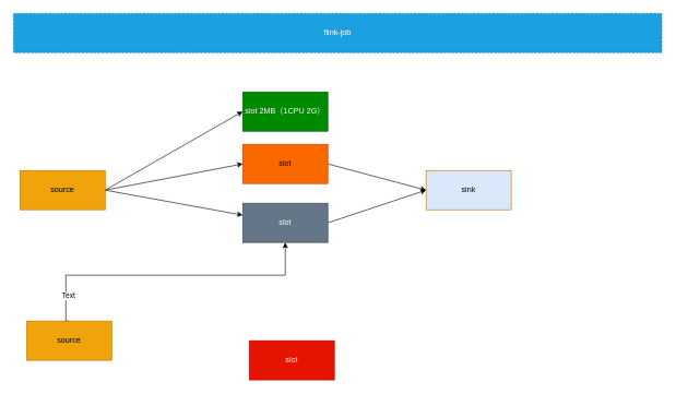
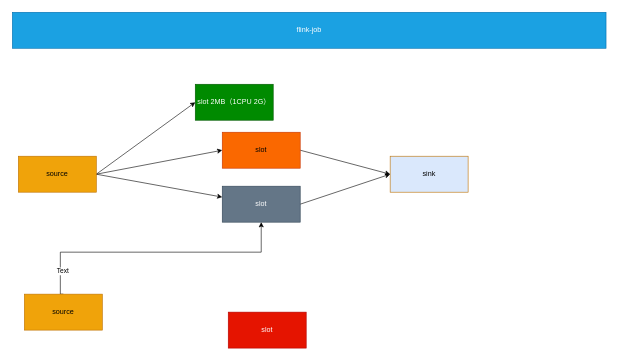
  <mxCell id="0" />
  <mxCell id="1" parent="0" />
- <mxCell id="2" value="flink-job" style="rounded=0;whiteSpace=wrap;html=1;fillColor=#1ba1e2;fontColor=#ffffff;strokeColor=#006EAF;dashed=1;" vertex="1" parent="1"><mxGeometry x="20" y="20" width="990" height="60" as="geometry" /></mxCell>
+ <mxCell id="2" value="flink-job" style="rounded=0;whiteSpace=wrap;html=1;fillColor=#1ba1e2;fontColor=#ffffff;strokeColor=#006EAF;" vertex="1" parent="1"><mxGeometry x="20" y="20" width="990" height="60" as="geometry" /></mxCell>
  <mxCell id="3" style="rounded=0;orthogonalLoop=1;jettySize=auto;html=1;exitX=1;exitY=0.5;exitDx=0;exitDy=0;entryX=0;entryY=0.5;entryDx=0;entryDy=0;" edge="1" parent="1" source="6" target="7"><mxGeometry relative="1" as="geometry" /></mxCell>
  <mxCell id="4" style="rounded=0;orthogonalLoop=1;jettySize=auto;html=1;exitX=1;exitY=0.5;exitDx=0;exitDy=0;entryX=0;entryY=0.5;entryDx=0;entryDy=0;" edge="1" parent="1" source="6" target="10"><mxGeometry relative="1" as="geometry" /></mxCell>
  <mxCell id="5" style="rounded=0;orthogonalLoop=1;jettySize=auto;html=1;exitX=1;exitY=0.5;exitDx=0;exitDy=0;" edge="1" parent="1" source="6" target="12"><mxGeometry relative="1" as="geometry" /></mxCell>
  <mxCell id="6" value="source" style="rounded=0;whiteSpace=wrap;html=1;fillColor=#f0a30a;fontColor=#000000;strokeColor=#BD7000;" vertex="1" parent="1"><mxGeometry x="30" y="260" width="130" height="60" as="geometry" /></mxCell>
- <mxCell id="7" value="slot 2MB（1CPU 2G）" style="rounded=0;whiteSpace=wrap;html=1;fillColor=#008a00;fontColor=#ffffff;strokeColor=#005700;" vertex="1" parent="1"><mxGeometry x="370" y="140" width="130" height="60" as="geometry" /></mxCell>
+ <mxCell id="7" value="slot 2MB（1CPU 2G）" style="rounded=0;whiteSpace=wrap;html=1;fillColor=#008a00;fontColor=#ffffff;strokeColor=#005700;" vertex="1" parent="1"><mxGeometry x="325" y="140" width="130" height="60" as="geometry" /></mxCell>
  <mxCell id="8" value="sink" style="rounded=0;whiteSpace=wrap;html=1;fillColor=#dae8fc;fontColor=#000000;strokeColor=#BD7000;" vertex="1" parent="1"><mxGeometry x="650" y="260" width="130" height="60" as="geometry" /></mxCell>
  <mxCell id="9" style="rounded=0;orthogonalLoop=1;jettySize=auto;html=1;exitX=1;exitY=0.5;exitDx=0;exitDy=0;entryX=0;entryY=0.5;entryDx=0;entryDy=0;" edge="1" parent="1" source="10" target="8"><mxGeometry relative="1" as="geometry" /></mxCell>
  <mxCell id="10" value="slot" style="rounded=0;whiteSpace=wrap;html=1;fillColor=#fa6800;fontColor=#000000;strokeColor=#C73500;" vertex="1" parent="1"><mxGeometry x="370" y="220" width="130" height="60" as="geometry" /></mxCell>
  <mxCell id="11" style="rounded=0;orthogonalLoop=1;jettySize=auto;html=1;exitX=1;exitY=0.5;exitDx=0;exitDy=0;entryX=0;entryY=0.5;entryDx=0;entryDy=0;" edge="1" parent="1" source="12" target="8"><mxGeometry relative="1" as="geometry" /></mxCell>
  <mxCell id="12" value="slot" style="rounded=0;whiteSpace=wrap;html=1;fillColor=#647687;fontColor=#ffffff;strokeColor=#314354;" vertex="1" parent="1"><mxGeometry x="370" y="310" width="130" height="60" as="geometry" /></mxCell>
  <mxCell id="13" value="slot" style="rounded=0;whiteSpace=wrap;html=1;fillColor=#e51400;fontColor=#ffffff;strokeColor=#B20000;" vertex="1" parent="1"><mxGeometry x="380" y="520" width="130" height="60" as="geometry" /></mxCell>
  <mxCell id="14" style="edgeStyle=orthogonalEdgeStyle;rounded=0;orthogonalLoop=1;jettySize=auto;html=1;exitX=0.5;exitY=0;exitDx=0;exitDy=0;" edge="1" parent="1" source="16" target="12"><mxGeometry relative="1" as="geometry"><Array as="points"><mxPoint x="100" y="490" /><mxPoint x="100" y="420" /><mxPoint x="435" y="420" /></Array></mxGeometry></mxCell>
  <mxCell id="15" value="Text" style="edgeLabel;html=1;align=center;verticalAlign=middle;resizable=0;points=[];" vertex="1" connectable="0" parent="14"><mxGeometry x="-0.809" y="-3" relative="1" as="geometry"><mxPoint as="offset" /></mxGeometry></mxCell>
  <mxCell id="16" value="source" style="rounded=0;whiteSpace=wrap;html=1;fillColor=#f0a30a;fontColor=#000000;strokeColor=#BD7000;" vertex="1" parent="1"><mxGeometry x="40" y="490" width="130" height="60" as="geometry" /></mxCell>
